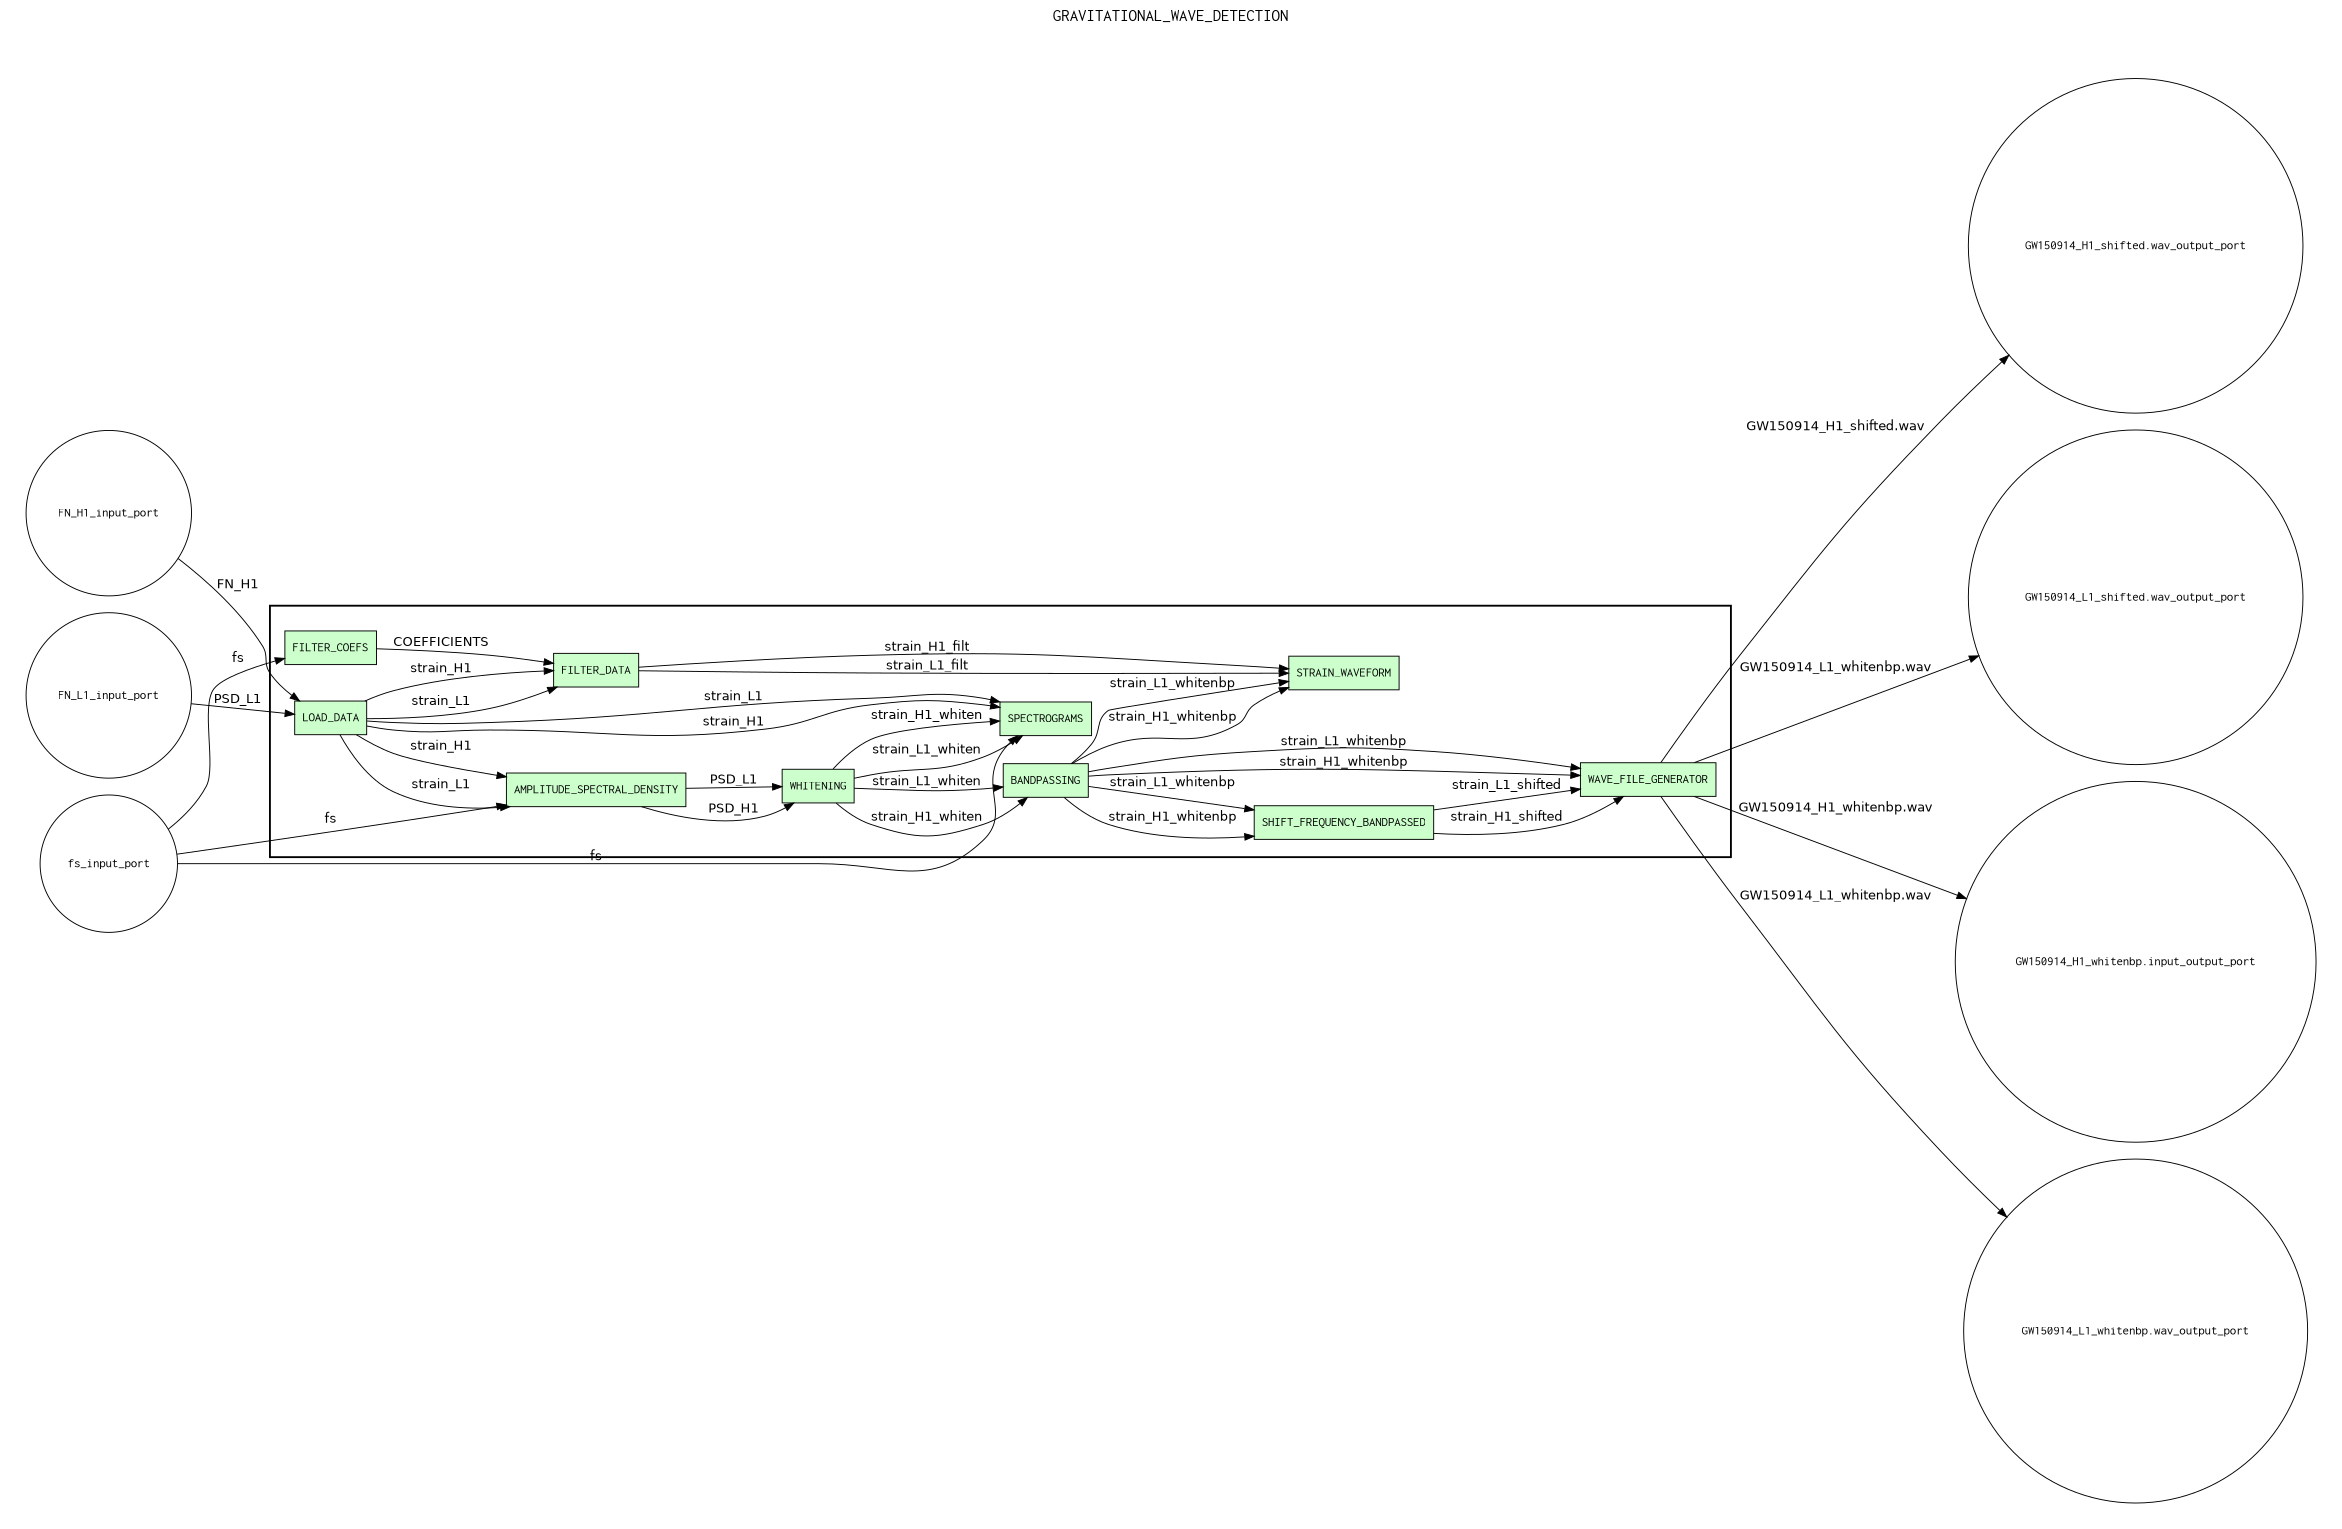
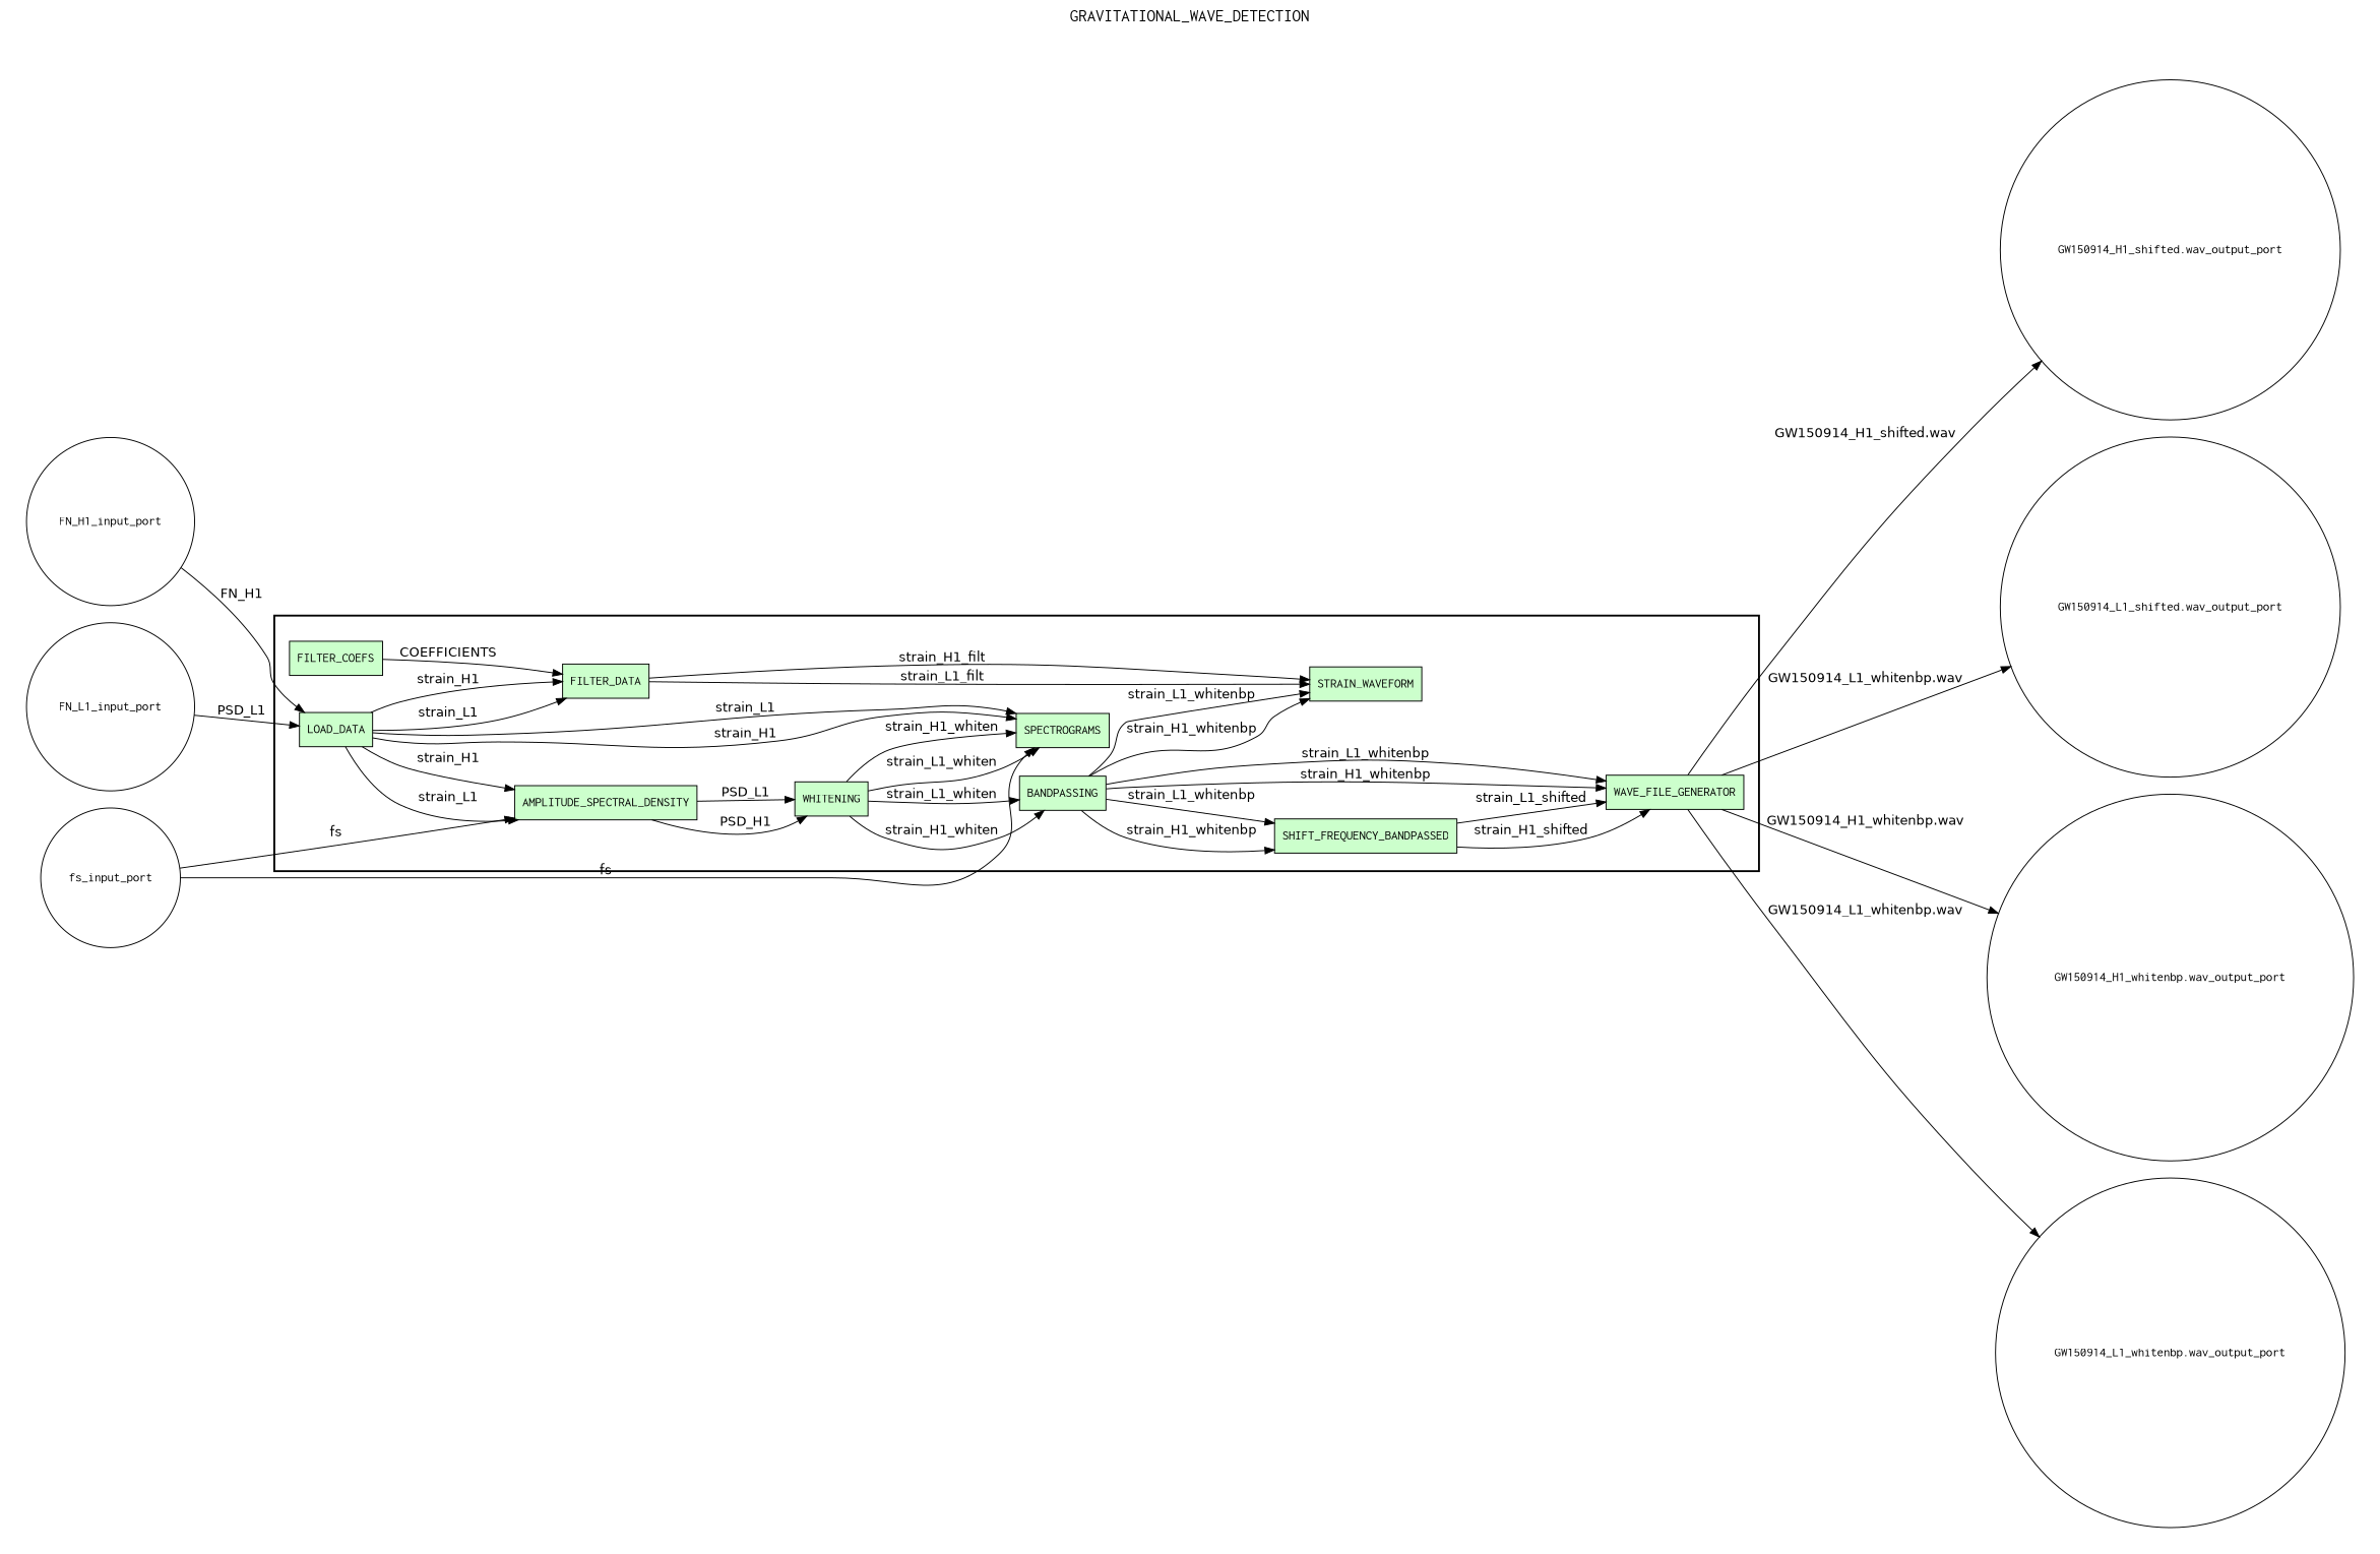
  digraph {
    fontname=Courier
    fontsize=18
    label=GRAVITATIONAL_WAVE_DETECTION
    labelloc=t
    rankdir=LR
    node [fillcolor="#CCFFCC" fontname=Courier peripheries=1 shape=box style=filled]
    edge [fontname=Helvetica]
    LOAD_DATA
    AMPLITUDE_SPECTRAL_DENSITY
    SPECTROGRAMS
    FILTER_DATA
    WHITENING
    BANDPASSING
    STRAIN_WAVEFORM
    WAVE_FILE_GENERATOR
    SHIFT_FREQUENCY_BANDPASSED
    FILTER_COEFS
    FN_H1_input_port [fillcolor="#FFFFFF" shape=circle width=0.2]
    FN_L1_input_port [fillcolor="#FFFFFF" shape=circle width=0.2]
    fs_input_port [fillcolor="#FFFFFF" shape=circle width=0.2]
    "GW150914_H1_shifted.wav_output_port" [fillcolor="#FFFFFF" shape=circle width=0.2]
    "GW150914_L1_shifted.wav_output_port" [fillcolor="#FFFFFF" shape=circle width=0.2]
-   "GW150914_H1_whitenbp.wav_output_port" [fillcolor="#FFFFFF" shape=circle width=0.2 label="GW150914_H1_whitenbp.input_output_port"]
+   "GW150914_H1_whitenbp.wav_output_port" [fillcolor="#FFFFFF" shape=circle width=0.2]
    "GW150914_L1_whitenbp.wav_output_port" [fillcolor="#FFFFFF" shape=circle width=0.2]
    subgraph cluster_1 {
      color=black
      label=""
      penwidth=2
      subgraph cluster_2 {
        color=white
        label=""
        penwidth=2
        LOAD_DATA
        AMPLITUDE_SPECTRAL_DENSITY
        SPECTROGRAMS
        FILTER_DATA
        WHITENING
        BANDPASSING
        STRAIN_WAVEFORM
        WAVE_FILE_GENERATOR
        SHIFT_FREQUENCY_BANDPASSED
        FILTER_COEFS
      }
    }
    subgraph cluster_3 {
      color=white
      label=""
      subgraph cluster_4 {
        color=white
        label=""
        FN_H1_input_port
        FN_L1_input_port
        fs_input_port
      }
    }
    subgraph cluster_5 {
      color=white
      label=""
      subgraph cluster_6 {
        color=white
        label=""
        "GW150914_H1_shifted.wav_output_port"
        "GW150914_L1_shifted.wav_output_port"
        "GW150914_H1_whitenbp.wav_output_port"
        "GW150914_L1_whitenbp.wav_output_port"
      }
    }
    LOAD_DATA -> AMPLITUDE_SPECTRAL_DENSITY [label=strain_H1]
    LOAD_DATA -> AMPLITUDE_SPECTRAL_DENSITY [label=strain_L1]
    LOAD_DATA -> SPECTROGRAMS [label=strain_H1]
    LOAD_DATA -> SPECTROGRAMS [label=strain_L1]
    LOAD_DATA -> FILTER_DATA [label=strain_H1]
    LOAD_DATA -> FILTER_DATA [label=strain_L1]
    AMPLITUDE_SPECTRAL_DENSITY -> WHITENING [label=PSD_H1]
    AMPLITUDE_SPECTRAL_DENSITY -> WHITENING [label=PSD_L1]
    FILTER_DATA -> STRAIN_WAVEFORM [label=strain_H1_filt]
    FILTER_DATA -> STRAIN_WAVEFORM [label=strain_L1_filt]
    WHITENING -> SPECTROGRAMS [label=strain_H1_whiten]
    WHITENING -> SPECTROGRAMS [label=strain_L1_whiten]
    WHITENING -> BANDPASSING [label=strain_H1_whiten]
    WHITENING -> BANDPASSING [label=strain_L1_whiten]
    BANDPASSING -> STRAIN_WAVEFORM [label=strain_H1_whitenbp]
    BANDPASSING -> STRAIN_WAVEFORM [label=strain_L1_whitenbp]
    BANDPASSING -> WAVE_FILE_GENERATOR [label=strain_H1_whitenbp]
    BANDPASSING -> WAVE_FILE_GENERATOR [label=strain_L1_whitenbp]
    BANDPASSING -> SHIFT_FREQUENCY_BANDPASSED [label=strain_H1_whitenbp]
    BANDPASSING -> SHIFT_FREQUENCY_BANDPASSED [label=strain_L1_whitenbp]
    WAVE_FILE_GENERATOR -> "GW150914_H1_shifted.wav_output_port" [label="GW150914_H1_shifted.wav"]
    WAVE_FILE_GENERATOR -> "GW150914_L1_shifted.wav_output_port" [label="GW150914_L1_whitenbp.wav"]
    WAVE_FILE_GENERATOR -> "GW150914_H1_whitenbp.wav_output_port" [label="GW150914_H1_whitenbp.wav"]
    WAVE_FILE_GENERATOR -> "GW150914_L1_whitenbp.wav_output_port" [label="GW150914_L1_whitenbp.wav"]
    SHIFT_FREQUENCY_BANDPASSED -> WAVE_FILE_GENERATOR [label=strain_H1_shifted]
    SHIFT_FREQUENCY_BANDPASSED -> WAVE_FILE_GENERATOR [label=strain_L1_shifted]
    FILTER_COEFS -> FILTER_DATA [label=COEFFICIENTS]
    FN_H1_input_port -> LOAD_DATA [label=FN_H1]
    FN_L1_input_port -> LOAD_DATA [label=PSD_L1]
    fs_input_port -> AMPLITUDE_SPECTRAL_DENSITY [label=fs]
    fs_input_port -> SPECTROGRAMS [label=fs]
-   fs_input_port -> FILTER_COEFS [label=fs]
  }
